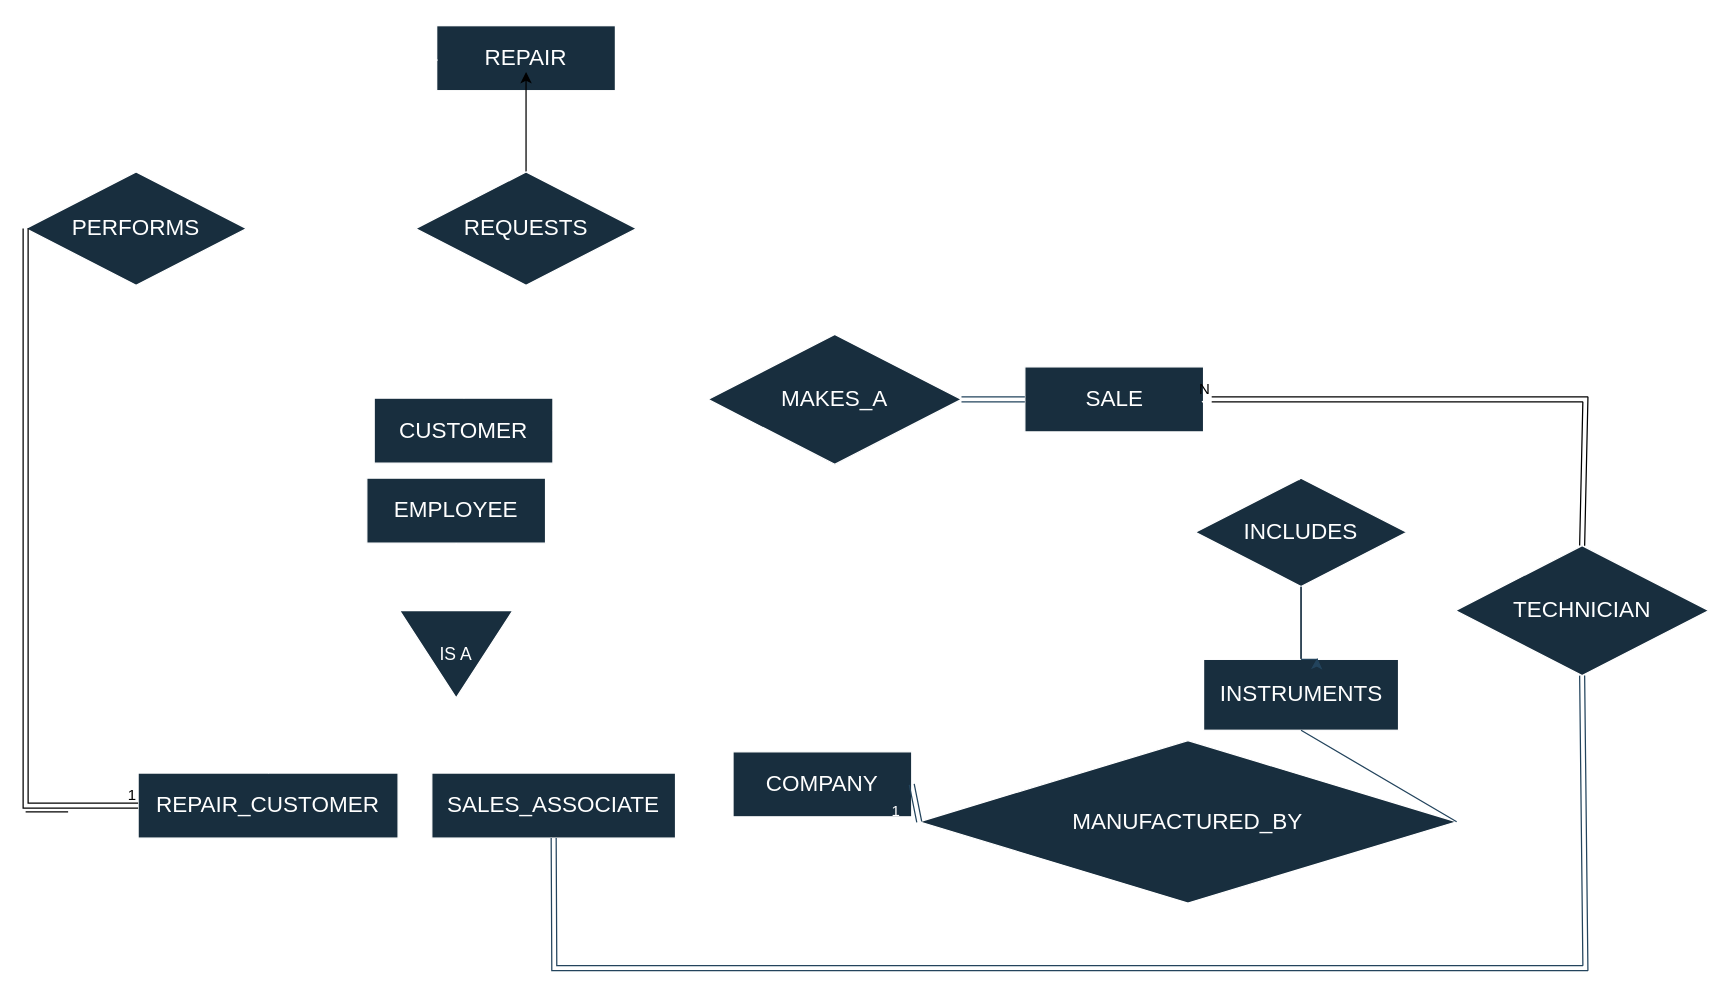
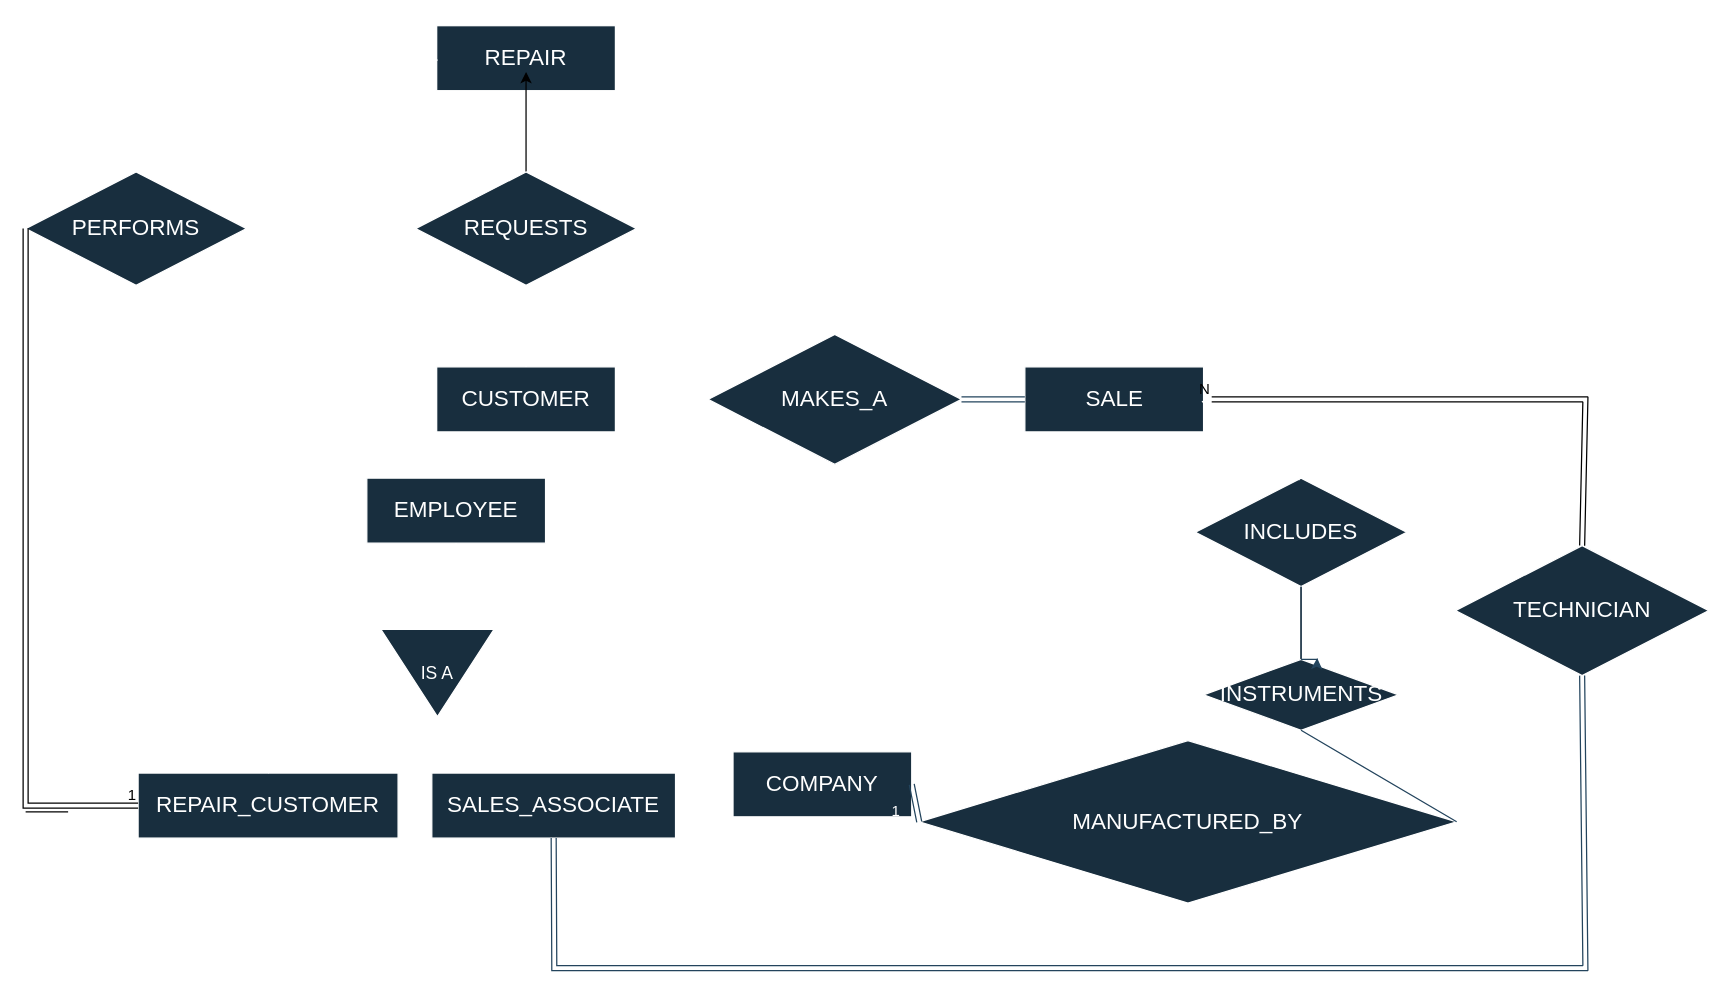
  <mxCell id="0" />
  <mxCell id="1" parent="0" />
  <mxCell id="2" value="&lt;h2&gt;&lt;span style=&quot;font-weight: normal;&quot;&gt;SALE&lt;/span&gt;&lt;/h2&gt;" style="whiteSpace=wrap;html=1;align=center;strokeColor=#FFFFFF;fontColor=#FFFFFF;fillColor=#182E3E;" parent="1" vertex="1"><mxGeometry x="819.5" y="293" width="143" height="52" as="geometry" /></mxCell>
- <mxCell id="3" value="&lt;h2&gt;&lt;span style=&quot;font-weight: normal;&quot;&gt;CUSTOMER&lt;/span&gt;&lt;/h2&gt;" style="whiteSpace=wrap;html=1;align=center;strokeColor=#FFFFFF;fontColor=#FFFFFF;fillColor=#182E3E;" parent="1" vertex="1"><mxGeometry x="298.9" y="318" width="143" height="52" as="geometry" /></mxCell>
+ <mxCell id="3" value="&lt;h2&gt;&lt;span style=&quot;font-weight: normal;&quot;&gt;CUSTOMER&lt;/span&gt;&lt;/h2&gt;" style="whiteSpace=wrap;html=1;align=center;strokeColor=#FFFFFF;fontColor=#FFFFFF;fillColor=#182E3E;" parent="1" vertex="1"><mxGeometry x="348.9" y="293" width="143" height="52" as="geometry" /></mxCell>
  <mxCell id="4" value="&lt;h2&gt;&lt;font face=&quot;Helvetica&quot; style=&quot;font-weight: normal;&quot;&gt;REPAIR&lt;/font&gt;&lt;/h2&gt;" style="whiteSpace=wrap;html=1;align=center;strokeColor=#FFFFFF;fontColor=#FFFFFF;fillColor=#182E3E;" parent="1" vertex="1"><mxGeometry x="348.9" y="20" width="143" height="52" as="geometry" /></mxCell>
  <mxCell id="5" value="" style="edgeStyle=orthogonalEdgeStyle;rounded=0;orthogonalLoop=1;jettySize=auto;html=1;" edge="1" parent="1" source="6"><mxGeometry relative="1" as="geometry"><mxPoint x="420.4" y="57" as="targetPoint" /></mxGeometry></mxCell>
  <mxCell id="6" value="&lt;h2&gt;&lt;span style=&quot;font-weight: normal;&quot;&gt;REQUESTS&lt;/span&gt;&lt;/h2&gt;" style="shape=rhombus;perimeter=rhombusPerimeter;whiteSpace=wrap;html=1;align=center;strokeColor=#FFFFFF;fontColor=#FFFFFF;fillColor=#182E3E;" parent="1" vertex="1"><mxGeometry x="332" y="137" width="176.8" height="90.67" as="geometry" /></mxCell>
  <mxCell id="7" value="" style="endArrow=none;html=1;rounded=0;strokeColor=light-dark(#FFFFFF, #1b1d1e);fontFamily=Helvetica;fontSize=12;fontColor=#FFFFFF;exitX=0.5;exitY=1;exitDx=0;exitDy=0;entryX=0.5;entryY=0;entryDx=0;entryDy=0;" parent="1" source="6" target="3" edge="1"><mxGeometry relative="1" as="geometry"><mxPoint x="410" y="241" as="sourcePoint" /><mxPoint x="570" y="241" as="targetPoint" /></mxGeometry></mxCell>
  <mxCell id="8" value="1" style="resizable=0;html=1;whiteSpace=wrap;align=right;verticalAlign=bottom;strokeColor=#FFFFFF;fontFamily=Helvetica;fontSize=12;fontColor=#FFFFFF;fillColor=#182E3E;" parent="7" connectable="0" vertex="1"><mxGeometry x="1" relative="1" as="geometry"><mxPoint x="-6" y="-13" as="offset" /></mxGeometry></mxCell>
  <mxCell id="9" value="" style="shape=link;html=1;rounded=0;strokeColor=light-dark(#FFFFFF, #1b1d1e);fontFamily=Helvetica;fontSize=12;fontColor=#FFFFFF;exitX=0.5;exitY=0;exitDx=0;exitDy=0;" parent="1" source="6" target="4" edge="1"><mxGeometry relative="1" as="geometry"><mxPoint x="276" y="111" as="sourcePoint" /><mxPoint x="436" y="111" as="targetPoint" /></mxGeometry></mxCell>
  <mxCell id="10" value="N" style="resizable=0;html=1;whiteSpace=wrap;align=right;verticalAlign=bottom;strokeColor=#FFFFFF;fontFamily=Helvetica;fontSize=12;fontColor=#FFFFFF;fillColor=#182E3E;" parent="9" connectable="0" vertex="1"><mxGeometry x="1" relative="1" as="geometry"><mxPoint x="-6" y="26" as="offset" /></mxGeometry></mxCell>
  <mxCell id="11" value="" style="edgeLabel;html=1;align=center;verticalAlign=middle;resizable=0;points=[];strokeColor=#FFFFFF;fontFamily=Helvetica;fontSize=12;fontColor=#FFFFFF;fillColor=#182E3E;" parent="9" vertex="1" connectable="0"><mxGeometry x="0.05" y="-6" relative="1" as="geometry"><mxPoint as="offset" /></mxGeometry></mxCell>
  <mxCell id="12" value="&lt;h2&gt;&lt;span style=&quot;font-weight: 400;&quot;&gt;MAKES_A&lt;/span&gt;&lt;/h2&gt;" style="shape=rhombus;perimeter=rhombusPerimeter;whiteSpace=wrap;html=1;align=center;strokeColor=#FFFFFF;fontColor=#FFFFFF;fillColor=#182E3E;" parent="1" vertex="1"><mxGeometry x="566" y="267" width="202.8" height="104" as="geometry" /></mxCell>
  <mxCell id="13" value="" style="endArrow=none;html=1;rounded=0;strokeColor=light-dark(#FFFFFF, #1b1d1e);fontFamily=Helvetica;fontSize=12;fontColor=#FFFFFF;entryX=1;entryY=0.5;entryDx=0;entryDy=0;exitX=0;exitY=0.5;exitDx=0;exitDy=0;" parent="1" source="12" target="3" edge="1"><mxGeometry relative="1" as="geometry"><mxPoint x="345" y="358" as="sourcePoint" /><mxPoint x="505" y="358" as="targetPoint" /></mxGeometry></mxCell>
  <mxCell id="14" value="1" style="resizable=0;html=1;whiteSpace=wrap;align=right;verticalAlign=bottom;strokeColor=#FFFFFF;fontFamily=Helvetica;fontSize=12;fontColor=#FFFFFF;fillColor=#182E3E;" parent="13" connectable="0" vertex="1"><mxGeometry x="1" relative="1" as="geometry"><mxPoint x="13" as="offset" /></mxGeometry></mxCell>
  <mxCell id="15" value="" style="shape=link;html=1;rounded=0;strokeColor=light-dark(#23445D, #1b1d1e);fontFamily=Helvetica;fontSize=12;fontColor=#FFFFFF;width=4;exitX=1;exitY=0.5;exitDx=0;exitDy=0;entryX=0;entryY=0.5;entryDx=0;entryDy=0;" parent="1" source="12" target="2" edge="1"><mxGeometry relative="1" as="geometry"><mxPoint x="640" y="318.5" as="sourcePoint" /><mxPoint x="800" y="318.5" as="targetPoint" /></mxGeometry></mxCell>
  <mxCell id="16" value="N" style="resizable=0;html=1;whiteSpace=wrap;align=right;verticalAlign=bottom;strokeColor=#FFFFFF;fontFamily=Helvetica;fontSize=12;fontColor=#FFFFFF;fillColor=#182E3E;" parent="15" connectable="0" vertex="1"><mxGeometry x="1" relative="1" as="geometry"><mxPoint x="-6" as="offset" /></mxGeometry></mxCell>
  <mxCell id="17" value="" style="edgeLabel;html=1;align=center;verticalAlign=middle;resizable=0;points=[];strokeColor=#FFFFFF;fontFamily=Helvetica;fontSize=12;fontColor=#FFFFFF;fillColor=#182E3E;" parent="15" vertex="1" connectable="0"><mxGeometry x="-0.077" y="-3" relative="1" as="geometry"><mxPoint as="offset" /></mxGeometry></mxCell>
  <mxCell id="18" value="" style="edgeStyle=orthogonalEdgeStyle;rounded=0;orthogonalLoop=1;jettySize=auto;html=1;" edge="1" parent="1" source="19"><mxGeometry relative="1" as="geometry"><mxPoint x="1040.5" y="447" as="targetPoint" /></mxGeometry></mxCell>
- <mxCell id="19" value="&lt;h2&gt;&lt;span style=&quot;font-weight: 400;&quot;&gt;INSTRUMENTS&lt;/span&gt;&lt;/h2&gt;" style="whiteSpace=wrap;html=1;align=center;strokeColor=#FFFFFF;fontColor=#FFFFFF;fillColor=#182E3E;" parent="1" vertex="1"><mxGeometry x="962.5" y="527" width="156" height="56.73" as="geometry" /></mxCell>
+ <mxCell id="19" value="&lt;h2&gt;&lt;span style=&quot;font-weight: 400;&quot;&gt;INSTRUMENTS&lt;/span&gt;&lt;/h2&gt;" style="rhombus;whiteSpace=wrap;html=1;align=center;strokeColor=#FFFFFF;fontColor=#FFFFFF;fillColor=#182E3E;" parent="1" vertex="1"><mxGeometry x="962.5" y="527" width="156" height="56.73" as="geometry" /></mxCell>
  <mxCell id="20" value="&lt;h2&gt;&lt;span style=&quot;font-weight: 400;&quot;&gt;INCLUDES&lt;/span&gt;&lt;/h2&gt;" style="shape=rhombus;perimeter=rhombusPerimeter;whiteSpace=wrap;html=1;align=center;strokeColor=#FFFFFF;fontColor=#FFFFFF;fillColor=#182E3E;" parent="1" vertex="1"><mxGeometry x="956" y="382" width="169" height="86.67" as="geometry" /></mxCell>
  <mxCell id="21" value="" style="shape=link;html=1;rounded=0;strokeColor=light-dark(#FFFFFF, #1b1d1e);fontFamily=Helvetica;fontSize=12;fontColor=#FFFFFF;entryX=0.5;entryY=0;entryDx=0;entryDy=0;exitX=1;exitY=0.5;exitDx=0;exitDy=0;" parent="1" source="2" target="20" edge="1"><mxGeometry relative="1" as="geometry"><mxPoint x="982" y="319" as="sourcePoint" /><mxPoint x="1053.5" y="382" as="targetPoint" /></mxGeometry></mxCell>
  <mxCell id="22" value="1" style="resizable=0;html=1;whiteSpace=wrap;align=right;verticalAlign=bottom;strokeColor=#FFFFFF;fontFamily=Helvetica;fontSize=12;fontColor=#FFFFFF;fillColor=#182E3E;" parent="21" connectable="0" vertex="1"><mxGeometry x="1" relative="1" as="geometry"><mxPoint x="-58" y="-63" as="offset" /></mxGeometry></mxCell>
  <mxCell id="23" value="" style="endArrow=none;html=1;rounded=0;strokeColor=light-dark(#23445D, #1b1d1e);fontFamily=Helvetica;fontSize=12;fontColor=#FFFFFF;entryX=0.5;entryY=0;entryDx=0;entryDy=0;exitX=0.5;exitY=1;exitDx=0;exitDy=0;" parent="1" source="20" target="19" edge="1"><mxGeometry relative="1" as="geometry"><mxPoint x="1041" y="475" as="sourcePoint" /><mxPoint x="1051" y="488" as="targetPoint" /></mxGeometry></mxCell>
  <mxCell id="24" value="N" style="resizable=0;html=1;whiteSpace=wrap;align=right;verticalAlign=bottom;strokeColor=#FFFFFF;fontFamily=Helvetica;fontSize=12;fontColor=#FFFFFF;fillColor=#182E3E;" parent="23" connectable="0" vertex="1"><mxGeometry x="1" relative="1" as="geometry" /></mxCell>
  <mxCell id="25" value="&lt;h2&gt;&lt;span style=&quot;font-weight: 400;&quot;&gt;COMPANY&lt;/span&gt;&lt;/h2&gt;" style="whiteSpace=wrap;html=1;align=center;strokeColor=#FFFFFF;fontColor=#FFFFFF;fillColor=#182E3E;" parent="1" vertex="1"><mxGeometry x="586" y="601" width="143" height="52" as="geometry" /></mxCell>
  <mxCell id="26" value="&lt;h2&gt;&lt;span style=&quot;font-weight: 400;&quot;&gt;MANUFACTURED_BY&lt;/span&gt;&lt;/h2&gt;" style="shape=rhombus;perimeter=rhombusPerimeter;whiteSpace=wrap;html=1;align=center;strokeColor=#FFFFFF;fontColor=#FFFFFF;fillColor=#182E3E;" parent="1" vertex="1"><mxGeometry x="735" y="592" width="430" height="130" as="geometry" /></mxCell>
  <mxCell id="27" style="edgeStyle=orthogonalEdgeStyle;rounded=0;orthogonalLoop=1;jettySize=auto;html=1;exitX=0.5;exitY=0;exitDx=0;exitDy=0;entryX=0.583;entryY=-0.018;entryDx=0;entryDy=0;entryPerimeter=0;strokeColor=#23445D;fontFamily=Helvetica;fontSize=12;fontColor=#FFFFFF;" parent="1" source="19" target="19" edge="1"><mxGeometry relative="1" as="geometry" /></mxCell>
  <mxCell id="28" value="" style="shape=link;html=1;rounded=0;strokeColor=light-dark(#23445D, #1b1d1e);fontFamily=Helvetica;fontSize=12;fontColor=#FFFFFF;width=0;exitX=1;exitY=0.5;exitDx=0;exitDy=0;entryX=0.5;entryY=1;entryDx=0;entryDy=0;" parent="1" source="26" target="19" edge="1"><mxGeometry relative="1" as="geometry"><mxPoint x="982" y="630" as="sourcePoint" /><mxPoint x="1060" y="630" as="targetPoint" /></mxGeometry></mxCell>
  <mxCell id="29" value="N" style="resizable=0;html=1;whiteSpace=wrap;align=right;verticalAlign=bottom;strokeColor=#FFFFFF;fontFamily=Helvetica;fontSize=12;fontColor=#FFFFFF;fillColor=#182E3E;" parent="28" connectable="0" vertex="1"><mxGeometry x="1" relative="1" as="geometry"><mxPoint x="-20" y="21" as="offset" /></mxGeometry></mxCell>
  <mxCell id="30" value="" style="edgeLabel;html=1;align=center;verticalAlign=middle;resizable=0;points=[];strokeColor=#FFFFFF;fontFamily=Helvetica;fontSize=12;fontColor=#FFFFFF;fillColor=#182E3E;" parent="28" vertex="1" connectable="0"><mxGeometry x="-0.077" y="-3" relative="1" as="geometry"><mxPoint as="offset" /></mxGeometry></mxCell>
  <mxCell id="31" value="" style="shape=link;html=1;rounded=0;strokeColor=light-dark(#23445D, #1b1d1e);fontFamily=Helvetica;fontSize=12;fontColor=#FFFFFF;entryX=0;entryY=0.5;entryDx=0;entryDy=0;exitX=1;exitY=0.5;exitDx=0;exitDy=0;" parent="1" source="25" target="26" edge="1"><mxGeometry relative="1" as="geometry"><mxPoint x="614" y="625.25" as="sourcePoint" /><mxPoint x="699" y="688.75" as="targetPoint" /></mxGeometry></mxCell>
  <mxCell id="32" value="1" style="resizable=0;html=1;whiteSpace=wrap;align=right;verticalAlign=bottom;strokeColor=#FFFFFF;fontFamily=Helvetica;fontSize=12;fontColor=#FFFFFF;fillColor=#182E3E;" parent="31" connectable="0" vertex="1"><mxGeometry x="1" relative="1" as="geometry"><mxPoint x="-14" as="offset" /></mxGeometry></mxCell>
  <mxCell id="33" value="&lt;h2&gt;&lt;span style=&quot;font-weight: 400;&quot;&gt;EMPLOYEE&lt;/span&gt;&lt;/h2&gt;" style="whiteSpace=wrap;html=1;align=center;strokeColor=#FFFFFF;fontColor=#FFFFFF;fillColor=#182E3E;" parent="1" vertex="1"><mxGeometry x="293" y="382" width="143" height="52" as="geometry" /></mxCell>
  <mxCell id="34" value="" style="shape=link;html=1;rounded=0;strokeColor=light-dark(#FFFFFF, #1b1d1e);fontFamily=Helvetica;fontSize=12;fontColor=#FFFFFF;exitX=0.5;exitY=0;exitDx=0;exitDy=0;" parent="1" source="42" edge="1"><mxGeometry relative="1" as="geometry"><mxPoint x="188.9" y="45.5" as="sourcePoint" /><mxPoint x="348.9" y="45.5" as="targetPoint" /></mxGeometry></mxCell>
  <mxCell id="35" value="N" style="resizable=0;html=1;whiteSpace=wrap;align=right;verticalAlign=bottom;strokeColor=#FFFFFF;fontFamily=Helvetica;fontSize=12;fontColor=#FFFFFF;fillColor=#182E3E;" parent="34" connectable="0" vertex="1"><mxGeometry x="1" relative="1" as="geometry"><mxPoint x="-4" y="1" as="offset" /></mxGeometry></mxCell>
- <mxCell id="36" value="&lt;h3&gt;&lt;span style=&quot;font-weight: normal;&quot;&gt;IS A&lt;/span&gt;&lt;/h3&gt;" style="triangle;whiteSpace=wrap;html=1;strokeColor=#FFFFFF;align=center;verticalAlign=middle;fontFamily=Helvetica;fontSize=12;fontColor=#FFFFFF;fillColor=#182E3E;direction=south;" parent="1" vertex="1"><mxGeometry x="319.23" y="488" width="90.54" height="69.73" as="geometry" /></mxCell>
+ <mxCell id="36" value="&lt;h3&gt;&lt;span style=&quot;font-weight: normal;&quot;&gt;IS A&lt;/span&gt;&lt;/h3&gt;" style="triangle;whiteSpace=wrap;html=1;strokeColor=#FFFFFF;align=center;verticalAlign=middle;fontFamily=Helvetica;fontSize=12;fontColor=#FFFFFF;fillColor=#182E3E;direction=south;" parent="1" vertex="1"><mxGeometry x="304.23" y="503" width="90.54" height="69.73" as="geometry" /></mxCell>
  <mxCell id="37" value="&lt;h2&gt;&lt;span style=&quot;font-weight: 400;&quot;&gt;REPAIR_CUSTOMER&lt;/span&gt;&lt;/h2&gt;" style="whiteSpace=wrap;html=1;align=center;strokeColor=#FFFFFF;fontColor=#FFFFFF;fillColor=#182E3E;" parent="1" vertex="1"><mxGeometry x="110" y="618" width="208" height="52" as="geometry" /></mxCell>
  <mxCell id="38" value="&lt;h2&gt;&lt;span style=&quot;font-weight: 400;&quot;&gt;SALES_ASSOCIATE&lt;/span&gt;&lt;/h2&gt;" style="whiteSpace=wrap;html=1;align=center;strokeColor=#FFFFFF;fontColor=#FFFFFF;fillColor=#182E3E;" parent="1" vertex="1"><mxGeometry x="345" y="618" width="195" height="52" as="geometry" /></mxCell>
  <mxCell id="39" value="" style="endArrow=none;html=1;rounded=0;strokeColor=light-dark(#FFFFFF, #1b1d1e);fontFamily=Helvetica;fontSize=12;fontColor=#FFFFFF;entryX=0.5;entryY=1;entryDx=0;entryDy=0;exitX=0;exitY=0.5;exitDx=0;exitDy=0;" parent="1" source="36" target="33" edge="1"><mxGeometry relative="1" as="geometry"><mxPoint x="345" y="358" as="sourcePoint" /><mxPoint x="505" y="358" as="targetPoint" /></mxGeometry></mxCell>
  <mxCell id="40" value="" style="endArrow=none;html=1;rounded=0;strokeColor=light-dark(#FFFFFF, #1b1d1e);fontFamily=Helvetica;fontSize=12;fontColor=#FFFFFF;entryX=0.5;entryY=1;entryDx=0;entryDy=0;exitX=0.5;exitY=0;exitDx=0;exitDy=0;" parent="1" source="37" target="36" edge="1"><mxGeometry relative="1" as="geometry"><mxPoint x="345" y="358" as="sourcePoint" /><mxPoint x="505" y="358" as="targetPoint" /></mxGeometry></mxCell>
  <mxCell id="41" value="" style="endArrow=none;html=1;rounded=0;" edge="1" parent="1" source="42"><mxGeometry relative="1" as="geometry"><mxPoint x="306" y="332" as="sourcePoint" /><mxPoint x="124" y="176" as="targetPoint" /></mxGeometry></mxCell>
  <mxCell id="42" value="&lt;h2&gt;&lt;span style=&quot;font-weight: 400;&quot;&gt;PERFORMS&lt;/span&gt;&lt;/h2&gt;" style="shape=rhombus;perimeter=rhombusPerimeter;whiteSpace=wrap;html=1;align=center;strokeColor=#FFFFFF;fontColor=#FFFFFF;fillColor=#182E3E;" parent="1" vertex="1"><mxGeometry x="20" y="137" width="176.8" height="90.67" as="geometry" /></mxCell>
  <mxCell id="43" value="" style="line;strokeWidth=1;rotatable=0;dashed=0;labelPosition=right;align=left;verticalAlign=middle;spacingTop=0;spacingLeft=6;points=[];portConstraint=eastwest;" vertex="1" parent="1"><mxGeometry x="20" y="644" width="34" height="10" as="geometry" /></mxCell>
  <mxCell id="44" value="" style="endArrow=none;html=1;rounded=0;exitX=0;exitY=0.5;exitDx=0;exitDy=0;strokeColor=light-dark(#000000,#000000);entryX=0;entryY=0.5;entryDx=0;entryDy=0;shape=link;" edge="1" parent="1" source="42" target="37"><mxGeometry relative="1" as="geometry"><mxPoint x="306" y="384" as="sourcePoint" /><mxPoint x="466" y="384" as="targetPoint" /><Array as="points"><mxPoint x="20" y="644" /></Array></mxGeometry></mxCell>
  <mxCell id="45" value="1" style="resizable=0;html=1;whiteSpace=wrap;align=right;verticalAlign=bottom;" connectable="0" vertex="1" parent="44"><mxGeometry x="1" relative="1" as="geometry" /></mxCell>
  <mxCell id="46" value="1" style="resizable=0;html=1;whiteSpace=wrap;align=right;verticalAlign=bottom;strokeColor=#FFFFFF;fontFamily=Helvetica;fontSize=12;fontColor=#FFFFFF;fillColor=#182E3E;" connectable="0" vertex="1" parent="1"><mxGeometry x="98" y="631" as="geometry" /></mxCell>
  <mxCell id="47" value="&lt;h2&gt;&lt;span style=&quot;font-weight: 400;&quot;&gt;TECHNICIAN&lt;/span&gt;&lt;/h2&gt;" style="shape=rhombus;perimeter=rhombusPerimeter;whiteSpace=wrap;html=1;align=center;strokeColor=#FFFFFF;fontColor=#FFFFFF;fillColor=#182E3E;" vertex="1" parent="1"><mxGeometry x="1164" y="436" width="202.8" height="104" as="geometry" /></mxCell>
  <mxCell id="48" value="" style="endArrow=none;html=1;rounded=0;strokeColor=light-dark(#23445D, #1b1d1e);fontFamily=Helvetica;fontSize=12;fontColor=#FFFFFF;entryX=0.5;entryY=1;entryDx=0;entryDy=0;exitX=0.5;exitY=1;exitDx=0;exitDy=0;shape=link;" edge="1" parent="1" source="47" target="38"><mxGeometry relative="1" as="geometry"><mxPoint x="549" y="761" as="sourcePoint" /><mxPoint x="475" y="761" as="targetPoint" /><Array as="points"><mxPoint x="1268" y="774" /><mxPoint x="852" y="774" /><mxPoint x="443" y="774" /></Array></mxGeometry></mxCell>
  <mxCell id="49" value="1" style="resizable=0;html=1;whiteSpace=wrap;align=right;verticalAlign=bottom;strokeColor=#FFFFFF;fontFamily=Helvetica;fontSize=12;fontColor=#FFFFFF;fillColor=#182E3E;" connectable="0" vertex="1" parent="48"><mxGeometry x="1" relative="1" as="geometry"><mxPoint x="20" y="26" as="offset" /></mxGeometry></mxCell>
  <mxCell id="50" value="" style="endArrow=none;html=1;rounded=0;exitX=0.5;exitY=0;exitDx=0;exitDy=0;strokeColor=light-dark(#000000,#010101);shape=link;" edge="1" parent="1" source="47"><mxGeometry relative="1" as="geometry"><mxPoint x="306" y="501" as="sourcePoint" /><mxPoint x="969" y="319" as="targetPoint" /><Array as="points"><mxPoint x="1268" y="319" /></Array></mxGeometry></mxCell>
  <mxCell id="51" value="N" style="resizable=0;html=1;whiteSpace=wrap;align=right;verticalAlign=bottom;" connectable="0" vertex="1" parent="50"><mxGeometry x="1" relative="1" as="geometry" /></mxCell>
  <mxCell id="52" value="N" style="resizable=0;html=1;whiteSpace=wrap;align=right;verticalAlign=bottom;strokeColor=#FFFFFF;fontFamily=Helvetica;fontSize=12;fontColor=#FFFFFF;fillColor=#182E3E;" connectable="0" vertex="1" parent="1"><mxGeometry x="507" y="184" as="geometry"><mxPoint x="503" y="132" as="offset" /></mxGeometry></mxCell>
